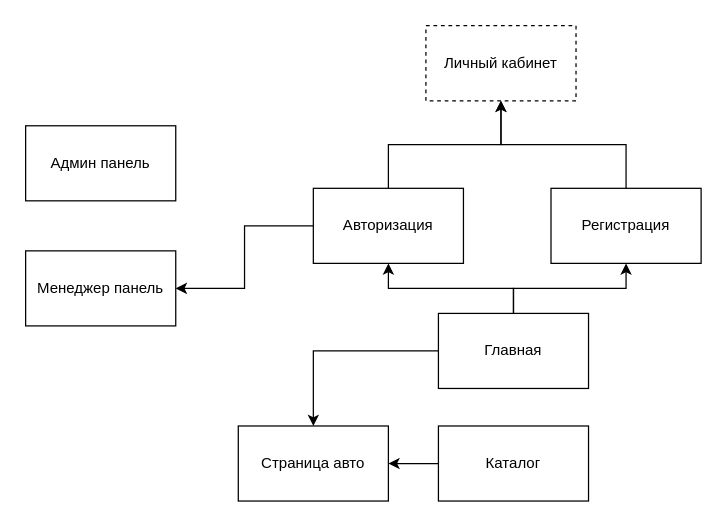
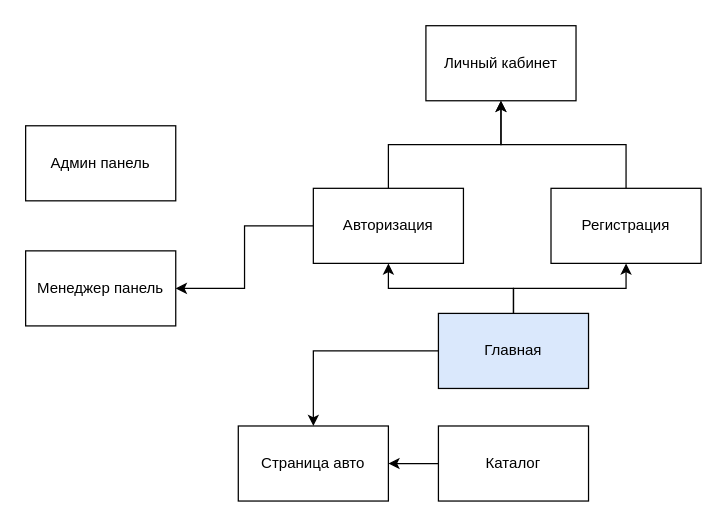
  <mxCell id="0" />
  <mxCell id="1" parent="0" />
  <mxCell id="2" value="" style="edgeStyle=orthogonalEdgeStyle;rounded=0;orthogonalLoop=1;jettySize=auto;html=1;" edge="1" parent="1" source="5" target="8"><mxGeometry relative="1" as="geometry" /></mxCell>
  <mxCell id="3" value="" style="edgeStyle=orthogonalEdgeStyle;rounded=0;orthogonalLoop=1;jettySize=auto;html=1;" edge="1" parent="1" source="5" target="10"><mxGeometry relative="1" as="geometry" /></mxCell>
  <mxCell id="4" value="" style="edgeStyle=orthogonalEdgeStyle;rounded=0;orthogonalLoop=1;jettySize=auto;html=1;" edge="1" parent="1" source="5" target="16"><mxGeometry relative="1" as="geometry" /></mxCell>
- <mxCell id="5" value="Главная" style="rounded=0;whiteSpace=wrap;html=1;" vertex="1" parent="1"><mxGeometry x="350" y="250" width="120" height="60" as="geometry" /></mxCell>
+ <mxCell id="5" value="Главная" style="rounded=0;whiteSpace=wrap;html=1;fillColor=#dae8fc;" vertex="1" parent="1"><mxGeometry x="350" y="250" width="120" height="60" as="geometry" /></mxCell>
  <mxCell id="6" value="" style="edgeStyle=orthogonalEdgeStyle;rounded=0;orthogonalLoop=1;jettySize=auto;html=1;exitX=0;exitY=0.5;exitDx=0;exitDy=0;" edge="1" parent="1" source="8" target="12"><mxGeometry relative="1" as="geometry"><mxPoint x="230" y="170" as="sourcePoint" /></mxGeometry></mxCell>
  <mxCell id="7" value="" style="edgeStyle=orthogonalEdgeStyle;rounded=0;orthogonalLoop=1;jettySize=auto;html=1;" edge="1" parent="1" source="8" target="13"><mxGeometry relative="1" as="geometry" /></mxCell>
  <mxCell id="8" value="Авторизация" style="rounded=0;whiteSpace=wrap;html=1;" vertex="1" parent="1"><mxGeometry x="250" y="150" width="120" height="60" as="geometry" /></mxCell>
  <mxCell id="9" style="edgeStyle=orthogonalEdgeStyle;rounded=0;orthogonalLoop=1;jettySize=auto;html=1;entryX=0.5;entryY=1;entryDx=0;entryDy=0;" edge="1" parent="1" source="10" target="13"><mxGeometry relative="1" as="geometry" /></mxCell>
  <mxCell id="10" value="Регистрация" style="rounded=0;whiteSpace=wrap;html=1;" vertex="1" parent="1"><mxGeometry x="440" y="150" width="120" height="60" as="geometry" /></mxCell>
  <mxCell id="11" value="Админ панель" style="rounded=0;whiteSpace=wrap;html=1;" vertex="1" parent="1"><mxGeometry x="20" y="100" width="120" height="60" as="geometry" /></mxCell>
  <mxCell id="12" value="Менеджер панель" style="rounded=0;whiteSpace=wrap;html=1;" vertex="1" parent="1"><mxGeometry x="20" y="200" width="120" height="60" as="geometry" /></mxCell>
- <mxCell id="13" value="Личный кабинет" style="rounded=0;whiteSpace=wrap;html=1;dashed=1;" vertex="1" parent="1"><mxGeometry x="340" y="20" width="120" height="60" as="geometry" /></mxCell>
+ <mxCell id="13" value="Личный кабинет" style="rounded=0;whiteSpace=wrap;html=1;" vertex="1" parent="1"><mxGeometry x="340" y="20" width="120" height="60" as="geometry" /></mxCell>
  <mxCell id="14" value="" style="edgeStyle=orthogonalEdgeStyle;rounded=0;orthogonalLoop=1;jettySize=auto;html=1;" edge="1" parent="1" source="15" target="16"><mxGeometry relative="1" as="geometry" /></mxCell>
  <mxCell id="15" value="Каталог" style="rounded=0;whiteSpace=wrap;html=1;" vertex="1" parent="1"><mxGeometry x="350" y="340" width="120" height="60" as="geometry" /></mxCell>
  <mxCell id="16" value="Страница авто" style="rounded=0;whiteSpace=wrap;html=1;" vertex="1" parent="1"><mxGeometry x="190" y="340" width="120" height="60" as="geometry" /></mxCell>
